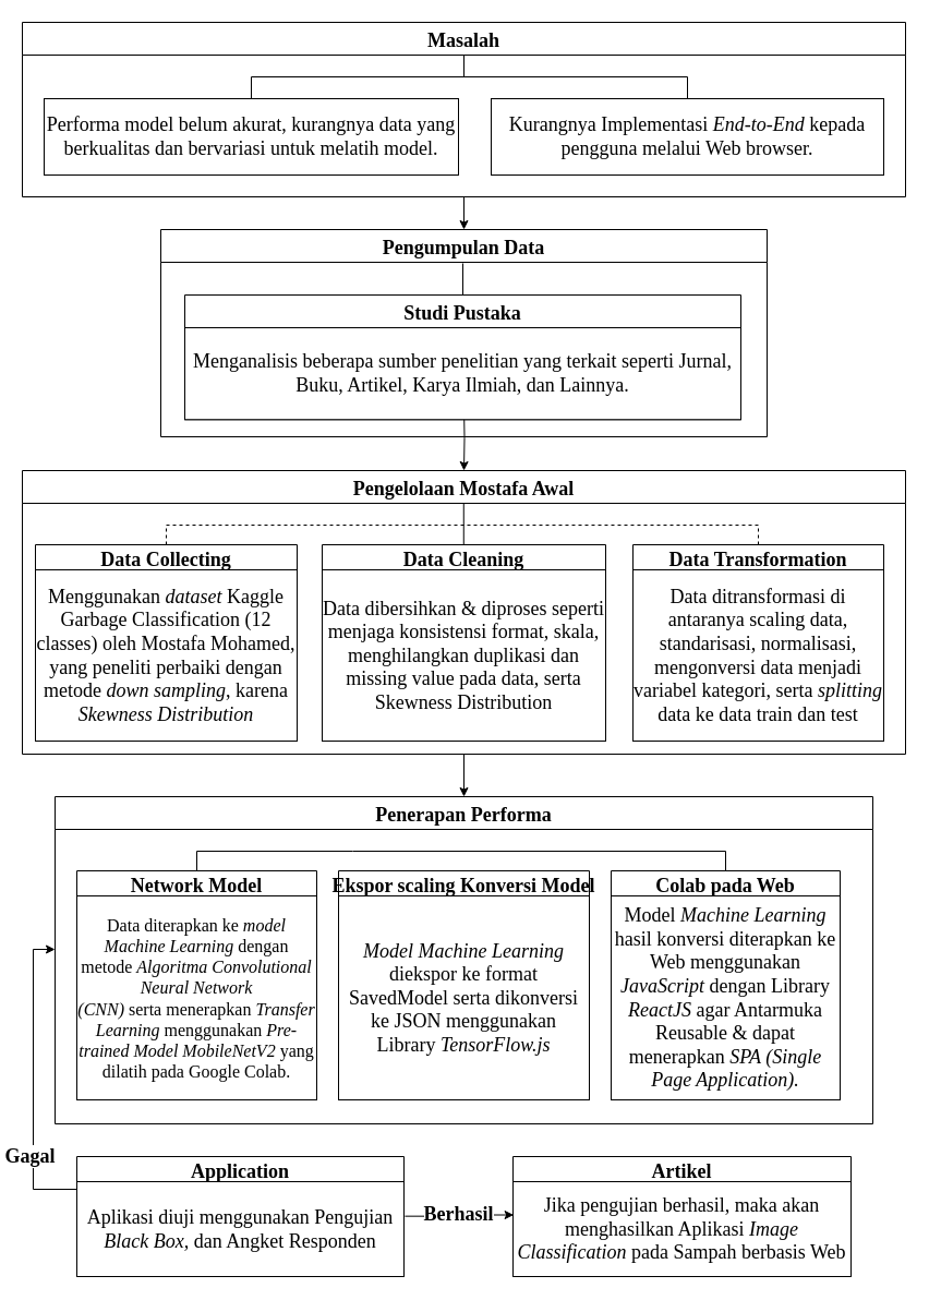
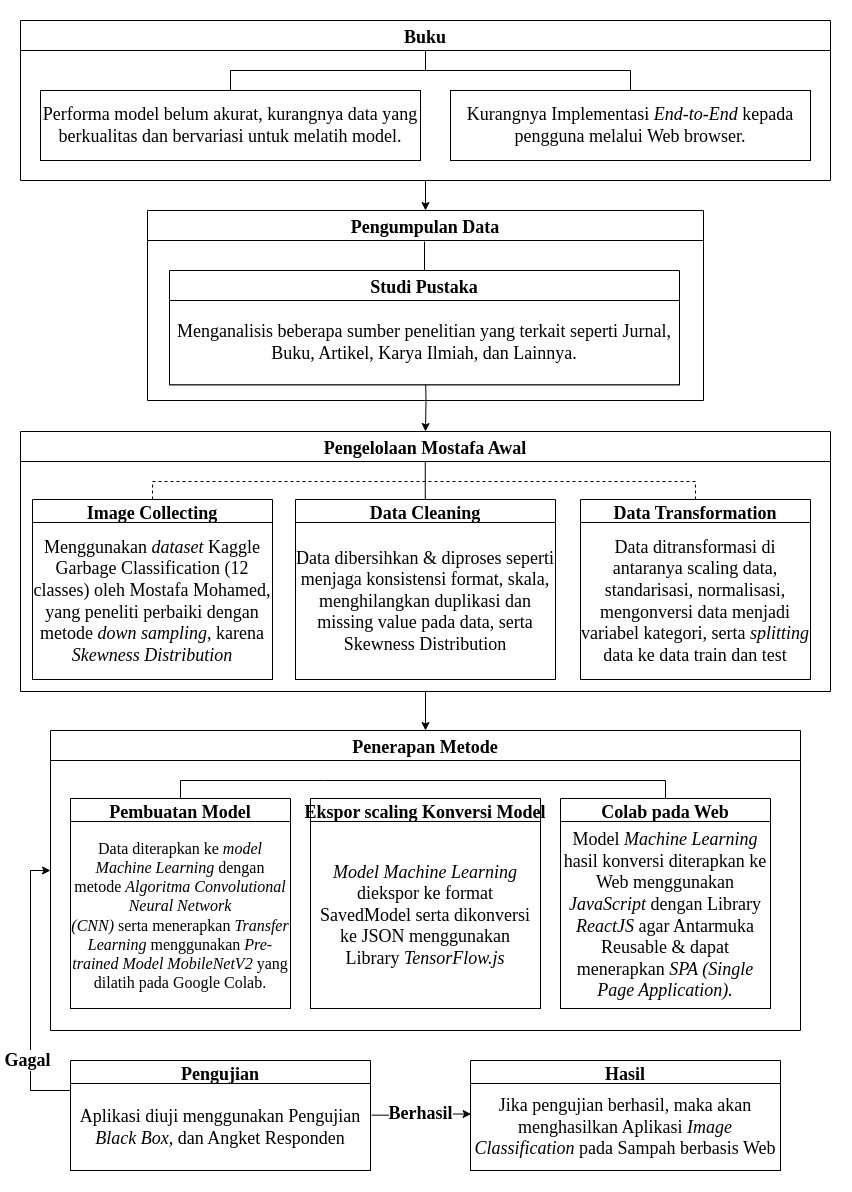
  <mxCell id="0" />
  <mxCell id="1" parent="0" />
  <mxCell id="2" style="edgeStyle=orthogonalEdgeStyle;rounded=0;orthogonalLoop=1;jettySize=auto;html=1;exitX=0.5;exitY=1;exitDx=0;exitDy=0;entryX=0.5;entryY=0;entryDx=0;entryDy=0;fontFamily=Helvetica;fontSize=12;" parent="1" source="3" target="8" edge="1"><mxGeometry relative="1" as="geometry" /></mxCell>
- <mxCell id="3" value="Masalah" style="swimlane;fontSize=18;startSize=30;fontFamily=Times New Roman;" parent="1" vertex="1"><mxGeometry x="20" y="20" width="810" height="160" as="geometry" /></mxCell>
+ <mxCell id="3" value="Buku" style="swimlane;fontSize=18;startSize=30;fontFamily=Times New Roman;" parent="1" vertex="1"><mxGeometry x="20" y="20" width="810" height="160" as="geometry" /></mxCell>
  <mxCell id="4" value="&lt;span style=&quot;font-size: 18px;&quot;&gt;Performa model belum akurat, kurangnya data yang berkualitas dan bervariasi untuk melatih model.&lt;/span&gt;" style="rounded=0;whiteSpace=wrap;html=1;fontFamily=Times New Roman;fontSize=18;" parent="3" vertex="1"><mxGeometry x="20" y="70" width="380" height="70" as="geometry" /></mxCell>
  <mxCell id="5" value="" style="endArrow=none;html=1;rounded=0;fontFamily=Helvetica;fontSize=12;exitX=0.5;exitY=0;exitDx=0;exitDy=0;" parent="3" edge="1" source="4"><mxGeometry width="50" height="50" relative="1" as="geometry"><mxPoint x="125" y="70" as="sourcePoint" /><mxPoint x="405" y="30" as="targetPoint" /><Array as="points"><mxPoint x="210" y="50" /><mxPoint x="405" y="50" /></Array></mxGeometry></mxCell>
  <mxCell id="6" value="&lt;span style=&quot;font-size: 18px;&quot;&gt;Kurangnya Implementasi &lt;i style=&quot;font-size: 18px;&quot;&gt;End-to-End&lt;/i&gt; kepada pengguna melalui Web browser.&lt;/span&gt;" style="rounded=0;whiteSpace=wrap;html=1;fontSize=18;fontFamily=Times New Roman;" vertex="1" parent="3"><mxGeometry x="430" y="70" width="360" height="70" as="geometry" /></mxCell>
  <mxCell id="7" style="edgeStyle=orthogonalEdgeStyle;rounded=0;orthogonalLoop=1;jettySize=auto;html=1;exitX=0.5;exitY=1;exitDx=0;exitDy=0;fontFamily=Helvetica;fontSize=12;" parent="1" target="14" edge="1"><mxGeometry relative="1" as="geometry"><mxPoint x="424.842" y="590" as="targetPoint" /><mxPoint x="425" y="370" as="sourcePoint" /></mxGeometry></mxCell>
  <mxCell id="8" value="Pengumpulan Data" style="swimlane;fontSize=18;startSize=30;fontFamily=Times New Roman;" parent="1" vertex="1"><mxGeometry x="147" y="210" width="556" height="190" as="geometry" /></mxCell>
  <mxCell id="9" value="" style="group" parent="8" vertex="1" connectable="0"><mxGeometry x="24" y="31" width="510" height="219" as="geometry" /></mxCell>
  <mxCell id="10" value="Studi Pustaka" style="swimlane;fontSize=18;fontFamily=Times New Roman;startSize=30;" parent="9" vertex="1"><mxGeometry x="-2" y="29" width="510" height="114.26" as="geometry" /></mxCell>
  <mxCell id="11" value="&lt;font style=&quot;font-size: 18px;&quot;&gt;Menganalisis beberapa sumber penelitian yang terkait seperti Jurnal, Buku, Artikel, Karya Ilmiah, dan Lainnya.&lt;/font&gt;" style="rounded=0;whiteSpace=wrap;html=1;fontFamily=Times New Roman;fontSize=12;" parent="10" vertex="1"><mxGeometry y="30" width="510" height="84.26" as="geometry" /></mxCell>
  <mxCell id="12" value="" style="endArrow=none;html=1;rounded=0;fontFamily=Helvetica;fontSize=12;" parent="9" edge="1"><mxGeometry width="50" height="50" relative="1" as="geometry"><mxPoint x="253" y="28.565" as="sourcePoint" /><mxPoint x="253" as="targetPoint" /></mxGeometry></mxCell>
  <mxCell id="13" style="edgeStyle=orthogonalEdgeStyle;rounded=0;orthogonalLoop=1;jettySize=auto;html=1;exitX=0.5;exitY=1;exitDx=0;exitDy=0;entryX=0.5;entryY=0;entryDx=0;entryDy=0;fontSize=10;" parent="1" source="14" target="30" edge="1"><mxGeometry relative="1" as="geometry" /></mxCell>
  <mxCell id="14" value="Pengelolaan Mostafa Awal" style="swimlane;fontFamily=Times New Roman;fontSize=18;startSize=30;" parent="1" vertex="1"><mxGeometry x="20" y="431" width="810" height="260" as="geometry" /></mxCell>
- <mxCell id="15" value="Data Collecting" style="swimlane;fontFamily=Times New Roman;fontSize=18;" parent="14" vertex="1"><mxGeometry x="12" y="68" width="240" height="180" as="geometry" /></mxCell>
+ <mxCell id="15" value="Image Collecting" style="swimlane;fontFamily=Times New Roman;fontSize=18;" parent="14" vertex="1"><mxGeometry x="12" y="68" width="240" height="180" as="geometry" /></mxCell>
  <mxCell id="16" value="&lt;font style=&quot;font-size: 18px;&quot;&gt;&lt;span style=&quot;background-color: initial; font-size: 18px;&quot;&gt;Menggunakan &lt;i style=&quot;font-size: 18px;&quot;&gt;dataset &lt;/i&gt;Kaggle Garbage Classification (12 classes) oleh Mostafa Mohamed, yang peneliti perbaiki dengan metode &lt;i style=&quot;font-size: 18px;&quot;&gt;down sampling&lt;/i&gt;, karena &lt;i style=&quot;font-size: 18px;&quot;&gt;Skewness Distribution&lt;/i&gt;&lt;br style=&quot;font-size: 18px;&quot;&gt;&lt;/span&gt;&lt;/font&gt;" style="rounded=0;whiteSpace=wrap;html=1;fontFamily=Times New Roman;fontSize=18;" parent="15" vertex="1"><mxGeometry y="23" width="240" height="157" as="geometry" /></mxCell>
  <mxCell id="17" value="Data Cleaning" style="swimlane;fontFamily=Times New Roman;fontSize=18;" parent="14" vertex="1"><mxGeometry x="275" y="68" width="260" height="180" as="geometry" /></mxCell>
  <mxCell id="18" value="&lt;font face=&quot;Times New Roman&quot; style=&quot;font-size: 18px;&quot;&gt;Data dibersihkan &amp;amp; diproses seperti menjaga konsistensi format, skala, menghilangkan duplikasi dan missing value pada data, serta Skewness Distribution&lt;/font&gt;" style="rounded=0;whiteSpace=wrap;html=1;fontFamily=Helvetica;fontSize=12;" parent="17" vertex="1"><mxGeometry y="23" width="260" height="157" as="geometry" /></mxCell>
  <mxCell id="19" value="" style="endArrow=none;html=1;rounded=0;fontSize=10;entryX=0.5;entryY=0;entryDx=0;entryDy=0;exitX=0.5;exitY=0;exitDx=0;exitDy=0;dashed=1;" parent="14" target="20" edge="1" source="15"><mxGeometry width="50" height="50" relative="1" as="geometry"><mxPoint x="83" y="68" as="sourcePoint" /><mxPoint x="263" y="50" as="targetPoint" /><Array as="points"><mxPoint x="132" y="50" /><mxPoint x="273" y="50" /><mxPoint x="675" y="50" /></Array></mxGeometry></mxCell>
  <mxCell id="20" value="Data Transformation" style="swimlane;fontFamily=Times New Roman;fontSize=18;" parent="14" vertex="1"><mxGeometry x="560" y="68" width="230" height="180" as="geometry" /></mxCell>
  <mxCell id="21" value="&lt;font style=&quot;font-size: 18px;&quot;&gt;Data ditransformasi di antaranya scaling data, standarisasi, normalisasi, mengonversi data menjadi variabel kategori, serta &lt;i style=&quot;font-size: 18px;&quot;&gt;splitting&lt;/i&gt; data ke data train dan test&lt;/font&gt;" style="rounded=0;whiteSpace=wrap;html=1;fontFamily=Times New Roman;fontSize=18;" parent="20" vertex="1"><mxGeometry y="23" width="230" height="157" as="geometry" /></mxCell>
  <mxCell id="22" value="" style="endArrow=none;html=1;rounded=0;fontSize=10;exitX=0.5;exitY=0;exitDx=0;exitDy=0;" edge="1" parent="14"><mxGeometry width="50" height="50" relative="1" as="geometry"><mxPoint x="404.78" y="68" as="sourcePoint" /><mxPoint x="404.78" y="30" as="targetPoint" /></mxGeometry></mxCell>
  <mxCell id="23" style="edgeStyle=orthogonalEdgeStyle;rounded=0;orthogonalLoop=1;jettySize=auto;html=1;fontSize=12;" parent="1" source="26" edge="1"><mxGeometry relative="1" as="geometry"><Array as="points"><mxPoint x="30" y="1090" /><mxPoint x="30" y="870" /></Array><mxPoint x="50" y="870" as="targetPoint" /></mxGeometry></mxCell>
  <mxCell id="24" value="&lt;b style=&quot;font-size: 18px;&quot;&gt;Gagal&lt;/b&gt;" style="edgeLabel;html=1;align=center;verticalAlign=middle;resizable=0;points=[];fontSize=18;fontFamily=Times New Roman;" parent="23" vertex="1" connectable="0"><mxGeometry x="-0.425" y="4" relative="1" as="geometry"><mxPoint y="10" as="offset" /></mxGeometry></mxCell>
  <mxCell id="25" value="&lt;b style=&quot;font-size: 18px;&quot;&gt;Berhasil&lt;/b&gt;" style="edgeStyle=orthogonalEdgeStyle;rounded=0;orthogonalLoop=1;jettySize=auto;html=1;entryX=0.002;entryY=0.351;entryDx=0;entryDy=0;fontSize=18;entryPerimeter=0;fontFamily=Times New Roman;exitX=1.003;exitY=0.364;exitDx=0;exitDy=0;exitPerimeter=0;" parent="1" target="29" edge="1" source="27"><mxGeometry relative="1" as="geometry"><mxPoint x="390" y="1114" as="sourcePoint" /></mxGeometry></mxCell>
- <mxCell id="26" value="Application" style="swimlane;fontFamily=Times New Roman;fontSize=18;" parent="1" vertex="1"><mxGeometry x="70" y="1060" width="300" height="110" as="geometry" /></mxCell>
+ <mxCell id="26" value="Pengujian" style="swimlane;fontFamily=Times New Roman;fontSize=18;" parent="1" vertex="1"><mxGeometry x="70" y="1060" width="300" height="110" as="geometry" /></mxCell>
  <mxCell id="27" value="&lt;font face=&quot;Times New Roman&quot; style=&quot;font-size: 18px;&quot;&gt;Aplikasi diuji menggunakan Pengujian &lt;i&gt;Black Box, &lt;/i&gt;dan Angket Responden&lt;/font&gt;" style="rounded=0;whiteSpace=wrap;html=1;fontFamily=Helvetica;fontSize=12;" parent="26" vertex="1"><mxGeometry y="23" width="300" height="87" as="geometry" /></mxCell>
- <mxCell id="28" value="Artikel" style="swimlane;fontFamily=Times New Roman;fontSize=18;startSize=23;" parent="1" vertex="1"><mxGeometry x="470" y="1060" width="310" height="110" as="geometry" /></mxCell>
+ <mxCell id="28" value="Hasil" style="swimlane;fontFamily=Times New Roman;fontSize=18;startSize=23;" parent="1" vertex="1"><mxGeometry x="470" y="1060" width="310" height="110" as="geometry" /></mxCell>
  <mxCell id="29" value="&lt;font style=&quot;font-size: 18px;&quot; face=&quot;Times New Roman&quot;&gt;Jika pengujian berhasil, maka akan menghasilkan Aplikasi &lt;i&gt;Image Classification&lt;/i&gt; pada Sampah berbasis Web&lt;/font&gt;" style="rounded=0;whiteSpace=wrap;html=1;fontFamily=Helvetica;fontSize=12;" parent="28" vertex="1"><mxGeometry y="23" width="310" height="87" as="geometry" /></mxCell>
- <mxCell id="30" value="Penerapan Performa" style="swimlane;fontFamily=Times New Roman;fontSize=18;startSize=30;" parent="1" vertex="1"><mxGeometry x="50" y="730" width="750" height="300" as="geometry" /></mxCell>
- <mxCell id="31" value="Network Model" style="swimlane;fontFamily=Times New Roman;fontSize=18;" parent="30" vertex="1"><mxGeometry x="20" y="68" width="220" height="202" as="geometry" /></mxCell>
+ <mxCell id="30" value="Penerapan Metode" style="swimlane;fontFamily=Times New Roman;fontSize=18;startSize=30;" parent="1" vertex="1"><mxGeometry x="50" y="730" width="750" height="300" as="geometry" /></mxCell>
+ <mxCell id="31" value="Pembuatan Model" style="swimlane;fontFamily=Times New Roman;fontSize=18;" parent="30" vertex="1"><mxGeometry x="20" y="68" width="220" height="202" as="geometry" /></mxCell>
  <mxCell id="32" value="&lt;font face=&quot;Times New Roman&quot; style=&quot;font-size: 16px;&quot;&gt;Data diterapkan ke &lt;i&gt;model Machine Learning&lt;/i&gt;&amp;nbsp;dengan metode &lt;i&gt;Algoritma&amp;nbsp;Convolutional Neural Network (CNN)&amp;nbsp;&lt;/i&gt;serta&amp;nbsp;menerapkan &lt;i&gt;Transfer Learning &lt;/i&gt;menggunakan &lt;i&gt;Pre-trained Model&amp;nbsp;MobileNetV2&lt;/i&gt;&amp;nbsp;yang dilatih pada Google Colab.&lt;/font&gt;" style="rounded=0;whiteSpace=wrap;html=1;fontFamily=Helvetica;fontSize=12;" parent="31" vertex="1"><mxGeometry y="23" width="220" height="187" as="geometry" /></mxCell>
  <mxCell id="33" value="Ekspor scaling Konversi Model" style="swimlane;fontFamily=Times New Roman;fontSize=18;" parent="30" vertex="1"><mxGeometry x="260" y="68" width="230" height="210" as="geometry" /></mxCell>
  <mxCell id="34" value="&lt;font face=&quot;Times New Roman&quot; style=&quot;font-size: 18px;&quot;&gt;&lt;i&gt;Model Machine Learning &lt;/i&gt;diekspor ke format SavedModel serta dikonversi ke JSON menggunakan Library &lt;i&gt;TensorFlow.js&lt;/i&gt;&lt;/font&gt;" style="rounded=0;whiteSpace=wrap;html=1;fontFamily=Helvetica;fontSize=12;" parent="33" vertex="1"><mxGeometry y="23" width="230" height="187" as="geometry" /></mxCell>
  <mxCell id="35" value="Colab pada Web" style="swimlane;fontFamily=Times New Roman;fontSize=18;" parent="30" vertex="1"><mxGeometry x="510" y="68" width="210" height="210" as="geometry" /></mxCell>
  <mxCell id="36" value="&lt;font face=&quot;Times New Roman&quot; style=&quot;font-size: 18px;&quot;&gt;Model &lt;i&gt;Machine Learning &lt;/i&gt;hasil konversi diterapkan ke Web menggunakan &lt;i&gt;JavaScript&lt;/i&gt; dengan Library &lt;i&gt;ReactJS&lt;/i&gt; agar Antarmuka Reusable &amp;amp; dapat menerapkan &lt;i&gt;SPA (Single Page Application).&lt;/i&gt;&lt;/font&gt;" style="rounded=0;whiteSpace=wrap;html=1;fontFamily=Helvetica;fontSize=12;" parent="35" vertex="1"><mxGeometry y="23" width="210" height="187" as="geometry" /></mxCell>
  <mxCell id="37" value="" style="endArrow=none;html=1;rounded=0;fontSize=10;entryX=0.5;entryY=0;entryDx=0;entryDy=0;exitX=0.5;exitY=0;exitDx=0;exitDy=0;" parent="30" target="35" edge="1" source="31"><mxGeometry width="50" height="50" relative="1" as="geometry"><mxPoint x="83" y="68" as="sourcePoint" /><mxPoint x="263" y="50" as="targetPoint" /><Array as="points"><mxPoint x="130" y="50" /><mxPoint x="273" y="50" /><mxPoint x="615" y="50" /></Array></mxGeometry></mxCell>
  <mxCell id="38" value="" style="endArrow=none;html=1;rounded=0;fontFamily=Times New Roman;fontSize=16;" edge="1" parent="1"><mxGeometry width="50" height="50" relative="1" as="geometry"><mxPoint x="420" y="70" as="sourcePoint" /><mxPoint x="630" y="90" as="targetPoint" /><Array as="points"><mxPoint x="630" y="70" /></Array></mxGeometry></mxCell>
